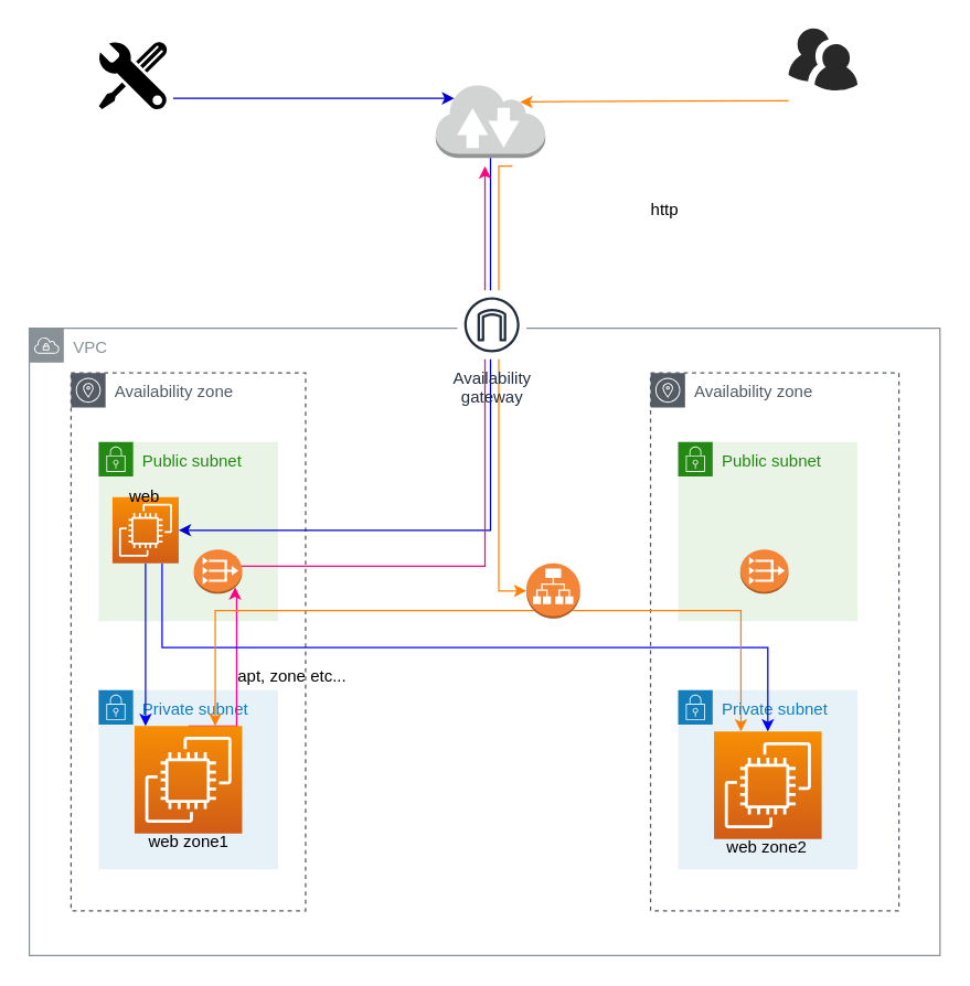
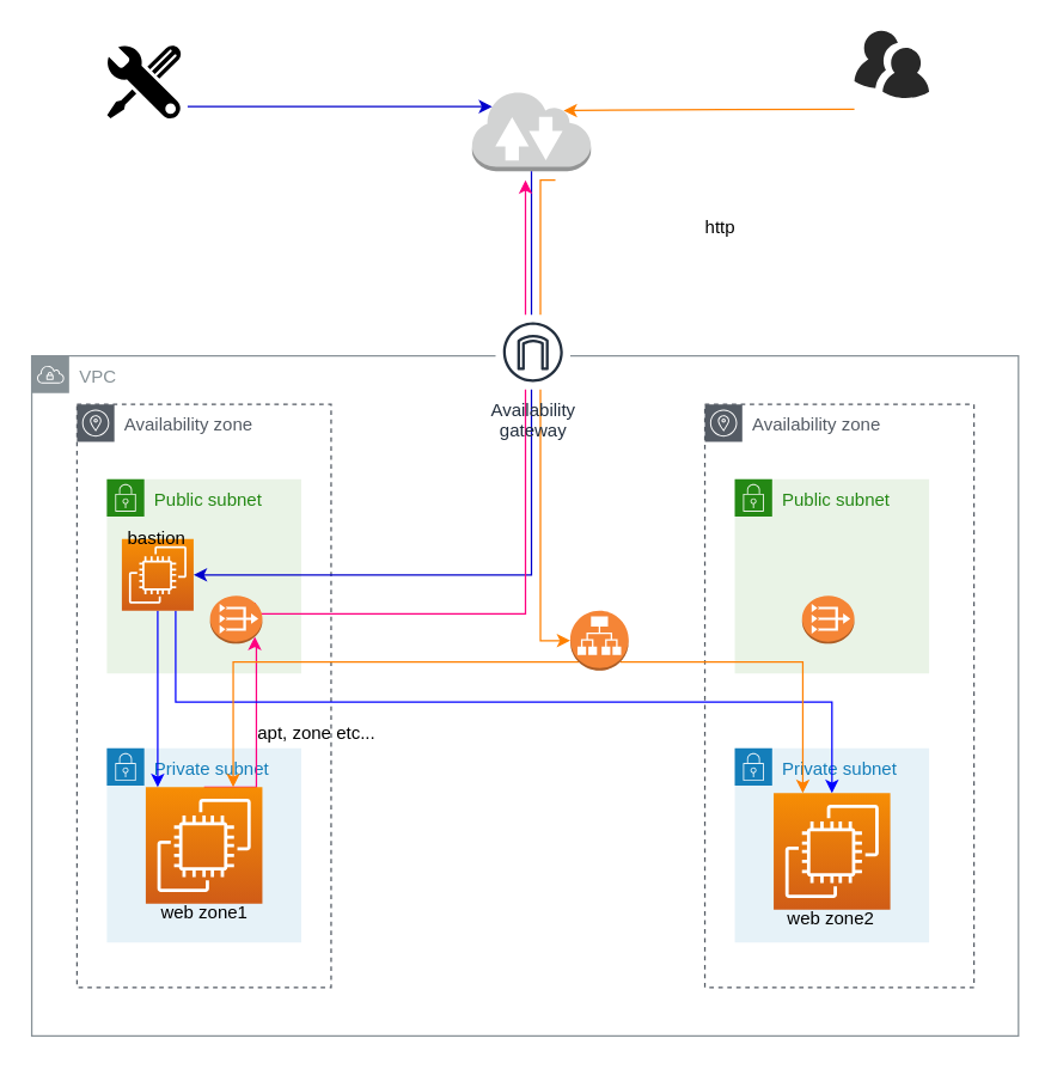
  <mxCell id="0" />
  <mxCell id="1" parent="0" />
  <mxCell id="2" value="VPC" style="sketch=0;outlineConnect=0;gradientColor=none;html=1;whiteSpace=wrap;fontSize=12;fontStyle=0;shape=mxgraph.aws4.group;grIcon=mxgraph.aws4.group_vpc;strokeColor=#879196;fillColor=none;verticalAlign=top;align=left;spacingLeft=30;fontColor=#879196;dashed=0;rotation=0;" parent="1" vertex="1"><mxGeometry x="20.75" y="237.5" width="660" height="455" as="geometry" /></mxCell>
  <mxCell id="3" style="edgeStyle=orthogonalEdgeStyle;rounded=0;orthogonalLoop=1;jettySize=auto;html=1;strokeColor=#FF8000;" edge="1" parent="1" target="19"><mxGeometry relative="1" as="geometry"><mxPoint x="371" y="120" as="sourcePoint" /><Array as="points"><mxPoint x="361" y="120" /><mxPoint x="361" y="428" /></Array></mxGeometry></mxCell>
  <mxCell id="4" value="" style="outlineConnect=0;dashed=0;verticalLabelPosition=bottom;verticalAlign=top;align=center;html=1;shape=mxgraph.aws3.internet_2;fillColor=#D2D3D3;gradientColor=none;" parent="1" vertex="1"><mxGeometry x="315.25" y="60" width="79.5" height="54" as="geometry" /></mxCell>
  <mxCell id="5" value="Availability zone" style="sketch=0;outlineConnect=0;gradientColor=none;html=1;whiteSpace=wrap;fontSize=12;fontStyle=0;shape=mxgraph.aws4.group;grIcon=mxgraph.aws4.group_availability_zone;strokeColor=#545B64;fillColor=none;verticalAlign=top;align=left;spacingLeft=30;fontColor=#545B64;dashed=1;" vertex="1" parent="1"><mxGeometry x="51" y="270" width="170" height="390" as="geometry" /></mxCell>
  <mxCell id="6" value="Availability zone" style="sketch=0;outlineConnect=0;gradientColor=none;html=1;whiteSpace=wrap;fontSize=12;fontStyle=0;shape=mxgraph.aws4.group;grIcon=mxgraph.aws4.group_availability_zone;strokeColor=#545B64;fillColor=none;verticalAlign=top;align=left;spacingLeft=30;fontColor=#545B64;dashed=1;" vertex="1" parent="1"><mxGeometry x="471" y="270" width="180" height="390" as="geometry" /></mxCell>
  <mxCell id="7" value="Public subnet" style="points=[[0,0],[0.25,0],[0.5,0],[0.75,0],[1,0],[1,0.25],[1,0.5],[1,0.75],[1,1],[0.75,1],[0.5,1],[0.25,1],[0,1],[0,0.75],[0,0.5],[0,0.25]];outlineConnect=0;gradientColor=none;html=1;whiteSpace=wrap;fontSize=12;fontStyle=0;shape=mxgraph.aws4.group;grIcon=mxgraph.aws4.group_security_group;grStroke=0;strokeColor=#248814;fillColor=#E9F3E6;verticalAlign=top;align=left;spacingLeft=30;fontColor=#248814;dashed=0;" vertex="1" parent="1"><mxGeometry x="71" y="320" width="130" height="130" as="geometry" /></mxCell>
  <mxCell id="8" value="Private subnet" style="points=[[0,0],[0.25,0],[0.5,0],[0.75,0],[1,0],[1,0.25],[1,0.5],[1,0.75],[1,1],[0.75,1],[0.5,1],[0.25,1],[0,1],[0,0.75],[0,0.5],[0,0.25]];outlineConnect=0;gradientColor=none;html=1;whiteSpace=wrap;fontSize=12;fontStyle=0;shape=mxgraph.aws4.group;grIcon=mxgraph.aws4.group_security_group;grStroke=0;strokeColor=#147EBA;fillColor=#E6F2F8;verticalAlign=top;align=left;spacingLeft=30;fontColor=#147EBA;dashed=0;" vertex="1" parent="1"><mxGeometry x="71" y="500" width="130" height="130" as="geometry" /></mxCell>
  <mxCell id="9" value="Public subnet" style="points=[[0,0],[0.25,0],[0.5,0],[0.75,0],[1,0],[1,0.25],[1,0.5],[1,0.75],[1,1],[0.75,1],[0.5,1],[0.25,1],[0,1],[0,0.75],[0,0.5],[0,0.25]];outlineConnect=0;gradientColor=none;html=1;whiteSpace=wrap;fontSize=12;fontStyle=0;shape=mxgraph.aws4.group;grIcon=mxgraph.aws4.group_security_group;grStroke=0;strokeColor=#248814;fillColor=#E9F3E6;verticalAlign=top;align=left;spacingLeft=30;fontColor=#248814;dashed=0;" vertex="1" parent="1"><mxGeometry x="491" y="320" width="130" height="130" as="geometry" /></mxCell>
  <mxCell id="10" value="Private subnet" style="points=[[0,0],[0.25,0],[0.5,0],[0.75,0],[1,0],[1,0.25],[1,0.5],[1,0.75],[1,1],[0.75,1],[0.5,1],[0.25,1],[0,1],[0,0.75],[0,0.5],[0,0.25]];outlineConnect=0;gradientColor=none;html=1;whiteSpace=wrap;fontSize=12;fontStyle=0;shape=mxgraph.aws4.group;grIcon=mxgraph.aws4.group_security_group;grStroke=0;strokeColor=#147EBA;fillColor=#E6F2F8;verticalAlign=top;align=left;spacingLeft=30;fontColor=#147EBA;dashed=0;" vertex="1" parent="1"><mxGeometry x="491" y="500" width="130" height="130" as="geometry" /></mxCell>
  <mxCell id="11" style="edgeStyle=orthogonalEdgeStyle;rounded=0;orthogonalLoop=1;jettySize=auto;html=1;exitX=0.5;exitY=0;exitDx=0;exitDy=0;exitPerimeter=0;entryX=0.855;entryY=0.855;entryDx=0;entryDy=0;entryPerimeter=0;strokeColor=#FF0080;" edge="1" parent="1" source="12" target="28"><mxGeometry relative="1" as="geometry"><Array as="points"><mxPoint x="171" y="526" /><mxPoint x="171" y="430" /><mxPoint x="170" y="430" /></Array></mxGeometry></mxCell>
  <mxCell id="12" value="" style="sketch=0;points=[[0,0,0],[0.25,0,0],[0.5,0,0],[0.75,0,0],[1,0,0],[0,1,0],[0.25,1,0],[0.5,1,0],[0.75,1,0],[1,1,0],[0,0.25,0],[0,0.5,0],[0,0.75,0],[1,0.25,0],[1,0.5,0],[1,0.75,0]];outlineConnect=0;fontColor=#232F3E;gradientColor=#F78E04;gradientDirection=north;fillColor=#D05C17;strokeColor=#ffffff;dashed=0;verticalLabelPosition=bottom;verticalAlign=top;align=center;html=1;fontSize=12;fontStyle=0;aspect=fixed;shape=mxgraph.aws4.resourceIcon;resIcon=mxgraph.aws4.ec2;" vertex="1" parent="1"><mxGeometry x="97" y="526" width="78" height="78" as="geometry" /></mxCell>
  <mxCell id="13" style="edgeStyle=orthogonalEdgeStyle;rounded=0;orthogonalLoop=1;jettySize=auto;html=1;exitX=0.5;exitY=1;exitDx=0;exitDy=0;exitPerimeter=0;strokeColor=#0000FF;" edge="1" parent="1" source="15"><mxGeometry relative="1" as="geometry"><mxPoint x="105" y="526" as="targetPoint" /><Array as="points"><mxPoint x="105" y="526" /></Array></mxGeometry></mxCell>
  <mxCell id="14" style="edgeStyle=orthogonalEdgeStyle;rounded=0;orthogonalLoop=1;jettySize=auto;html=1;exitX=0.75;exitY=1;exitDx=0;exitDy=0;exitPerimeter=0;entryX=0.5;entryY=0;entryDx=0;entryDy=0;entryPerimeter=0;strokeColor=#0000FF;" edge="1" parent="1" source="15" target="16"><mxGeometry relative="1" as="geometry" /></mxCell>
  <mxCell id="15" value="" style="sketch=0;points=[[0,0,0],[0.25,0,0],[0.5,0,0],[0.75,0,0],[1,0,0],[0,1,0],[0.25,1,0],[0.5,1,0],[0.75,1,0],[1,1,0],[0,0.25,0],[0,0.5,0],[0,0.75,0],[1,0.25,0],[1,0.5,0],[1,0.75,0]];outlineConnect=0;fontColor=#232F3E;gradientColor=#F78E04;gradientDirection=north;fillColor=#D05C17;strokeColor=#ffffff;dashed=0;verticalLabelPosition=bottom;verticalAlign=top;align=center;html=1;fontSize=12;fontStyle=0;aspect=fixed;shape=mxgraph.aws4.resourceIcon;resIcon=mxgraph.aws4.ec2;" vertex="1" parent="1"><mxGeometry x="81" y="360" width="48" height="48" as="geometry" /></mxCell>
  <mxCell id="16" value="" style="sketch=0;points=[[0,0,0],[0.25,0,0],[0.5,0,0],[0.75,0,0],[1,0,0],[0,1,0],[0.25,1,0],[0.5,1,0],[0.75,1,0],[1,1,0],[0,0.25,0],[0,0.5,0],[0,0.75,0],[1,0.25,0],[1,0.5,0],[1,0.75,0]];outlineConnect=0;fontColor=#232F3E;gradientColor=#F78E04;gradientDirection=north;fillColor=#D05C17;strokeColor=#ffffff;dashed=0;verticalLabelPosition=bottom;verticalAlign=top;align=center;html=1;fontSize=12;fontStyle=0;aspect=fixed;shape=mxgraph.aws4.resourceIcon;resIcon=mxgraph.aws4.ec2;" vertex="1" parent="1"><mxGeometry x="517" y="530" width="78" height="78" as="geometry" /></mxCell>
  <mxCell id="17" style="edgeStyle=orthogonalEdgeStyle;rounded=0;orthogonalLoop=1;jettySize=auto;html=1;exitX=0.145;exitY=0.855;exitDx=0;exitDy=0;exitPerimeter=0;entryX=0.75;entryY=0;entryDx=0;entryDy=0;entryPerimeter=0;strokeColor=#FF8000;" edge="1" parent="1" source="19" target="12"><mxGeometry relative="1" as="geometry" /></mxCell>
  <mxCell id="18" style="edgeStyle=orthogonalEdgeStyle;rounded=0;orthogonalLoop=1;jettySize=auto;html=1;exitX=0.855;exitY=0.855;exitDx=0;exitDy=0;exitPerimeter=0;entryX=0.25;entryY=0;entryDx=0;entryDy=0;entryPerimeter=0;strokeColor=#FF8000;" edge="1" parent="1" source="19" target="16"><mxGeometry relative="1" as="geometry" /></mxCell>
  <mxCell id="19" value="" style="outlineConnect=0;dashed=0;verticalLabelPosition=bottom;verticalAlign=top;align=center;html=1;shape=mxgraph.aws3.application_load_balancer;fillColor=#F58536;gradientColor=none;" vertex="1" parent="1"><mxGeometry x="381" y="408" width="39" height="40" as="geometry" /></mxCell>
  <mxCell id="20" style="edgeStyle=orthogonalEdgeStyle;rounded=0;orthogonalLoop=1;jettySize=auto;html=1;entryX=0.77;entryY=0.25;entryDx=0;entryDy=0;entryPerimeter=0;strokeColor=#FF8000;exitX=0;exitY=1.17;exitDx=0;exitDy=0;exitPerimeter=0;" edge="1" parent="1" source="21" target="4"><mxGeometry relative="1" as="geometry" /></mxCell>
  <mxCell id="21" value="" style="verticalLabelPosition=bottom;sketch=0;html=1;fillColor=#282828;strokeColor=none;verticalAlign=top;pointerEvents=1;align=center;shape=mxgraph.cisco_safe.people_places_things_icons.icon9;" vertex="1" parent="1"><mxGeometry x="571" y="20" width="50" height="45" as="geometry" /></mxCell>
  <mxCell id="22" style="edgeStyle=orthogonalEdgeStyle;rounded=0;orthogonalLoop=1;jettySize=auto;html=1;entryX=0.17;entryY=0.2;entryDx=0;entryDy=0;entryPerimeter=0;strokeColor=#0000CC;exitX=1.08;exitY=0.822;exitDx=0;exitDy=0;exitPerimeter=0;" edge="1" parent="1" source="23" target="4"><mxGeometry relative="1" as="geometry" /></mxCell>
  <mxCell id="23" value="" style="verticalLabelPosition=bottom;sketch=0;html=1;fillColor=#000000;strokeColor=none;verticalAlign=top;pointerEvents=1;align=center;shape=mxgraph.cisco_safe.people_places_things_icons.icon10;" vertex="1" parent="1"><mxGeometry x="71" y="30" width="50" height="49.5" as="geometry" /></mxCell>
  <mxCell id="24" style="edgeStyle=orthogonalEdgeStyle;rounded=0;orthogonalLoop=1;jettySize=auto;html=1;exitX=0.5;exitY=1;exitDx=0;exitDy=0;exitPerimeter=0;entryX=1;entryY=0.5;entryDx=0;entryDy=0;entryPerimeter=0;strokeColor=#0000CC;" edge="1" parent="1" source="4" target="15"><mxGeometry relative="1" as="geometry" /></mxCell>
  <mxCell id="25" value="http" style="text;html=1;align=center;verticalAlign=middle;resizable=0;points=[];autosize=1;strokeColor=none;fillColor=none;" vertex="1" parent="1"><mxGeometry x="461" y="142" width="40" height="20" as="geometry" /></mxCell>
  <mxCell id="26" value="" style="outlineConnect=0;dashed=0;verticalLabelPosition=bottom;verticalAlign=top;align=center;html=1;shape=mxgraph.aws3.vpc_nat_gateway;fillColor=#F58536;gradientColor=none;" vertex="1" parent="1"><mxGeometry x="536" y="398" width="35" height="32" as="geometry" /></mxCell>
  <mxCell id="27" style="edgeStyle=orthogonalEdgeStyle;rounded=0;orthogonalLoop=1;jettySize=auto;html=1;exitX=0.855;exitY=0.145;exitDx=0;exitDy=0;exitPerimeter=0;strokeColor=#FF0080;" edge="1" parent="1" source="28"><mxGeometry relative="1" as="geometry"><mxPoint x="351" y="120" as="targetPoint" /><Array as="points"><mxPoint x="170" y="410" /><mxPoint x="351" y="410" /></Array></mxGeometry></mxCell>
  <mxCell id="28" value="" style="outlineConnect=0;dashed=0;verticalLabelPosition=bottom;verticalAlign=top;align=center;html=1;shape=mxgraph.aws3.vpc_nat_gateway;fillColor=#F58536;gradientColor=none;" vertex="1" parent="1"><mxGeometry x="140" y="398" width="35" height="32" as="geometry" /></mxCell>
- <mxCell id="29" value="web" style="text;html=1;align=center;verticalAlign=middle;resizable=0;points=[];autosize=1;strokeColor=none;fillColor=none;" vertex="1" parent="1"><mxGeometry x="79" y="350" width="50" height="20" as="geometry" /></mxCell>
+ <mxCell id="29" value="bastion" style="text;html=1;align=center;verticalAlign=middle;resizable=0;points=[];autosize=1;strokeColor=none;fillColor=none;" vertex="1" parent="1"><mxGeometry x="79" y="350" width="50" height="20" as="geometry" /></mxCell>
  <mxCell id="30" value="web zone1" style="text;html=1;align=center;verticalAlign=middle;resizable=0;points=[];autosize=1;strokeColor=none;fillColor=none;" vertex="1" parent="1"><mxGeometry x="96" y="600" width="80" height="20" as="geometry" /></mxCell>
  <mxCell id="31" value="web zone2" style="text;html=1;align=center;verticalAlign=middle;resizable=0;points=[];autosize=1;strokeColor=none;fillColor=none;" vertex="1" parent="1"><mxGeometry x="515" y="604" width="80" height="20" as="geometry" /></mxCell>
  <mxCell id="32" value="Availability&#10;gateway" style="sketch=0;outlineConnect=0;fontColor=#232F3E;gradientColor=none;strokeColor=#232F3E;fillColor=#ffffff;dashed=0;verticalLabelPosition=bottom;verticalAlign=top;align=center;html=1;fontSize=12;fontStyle=0;aspect=fixed;shape=mxgraph.aws4.resourceIcon;resIcon=mxgraph.aws4.internet_gateway;" vertex="1" parent="1"><mxGeometry x="331" y="210" width="50" height="50" as="geometry" /></mxCell>
  <mxCell id="33" value="apt, zone etc..." style="text;html=1;align=center;verticalAlign=middle;resizable=0;points=[];autosize=1;strokeColor=none;fillColor=none;" vertex="1" parent="1"><mxGeometry x="161" y="480" width="100" height="20" as="geometry" /></mxCell>
